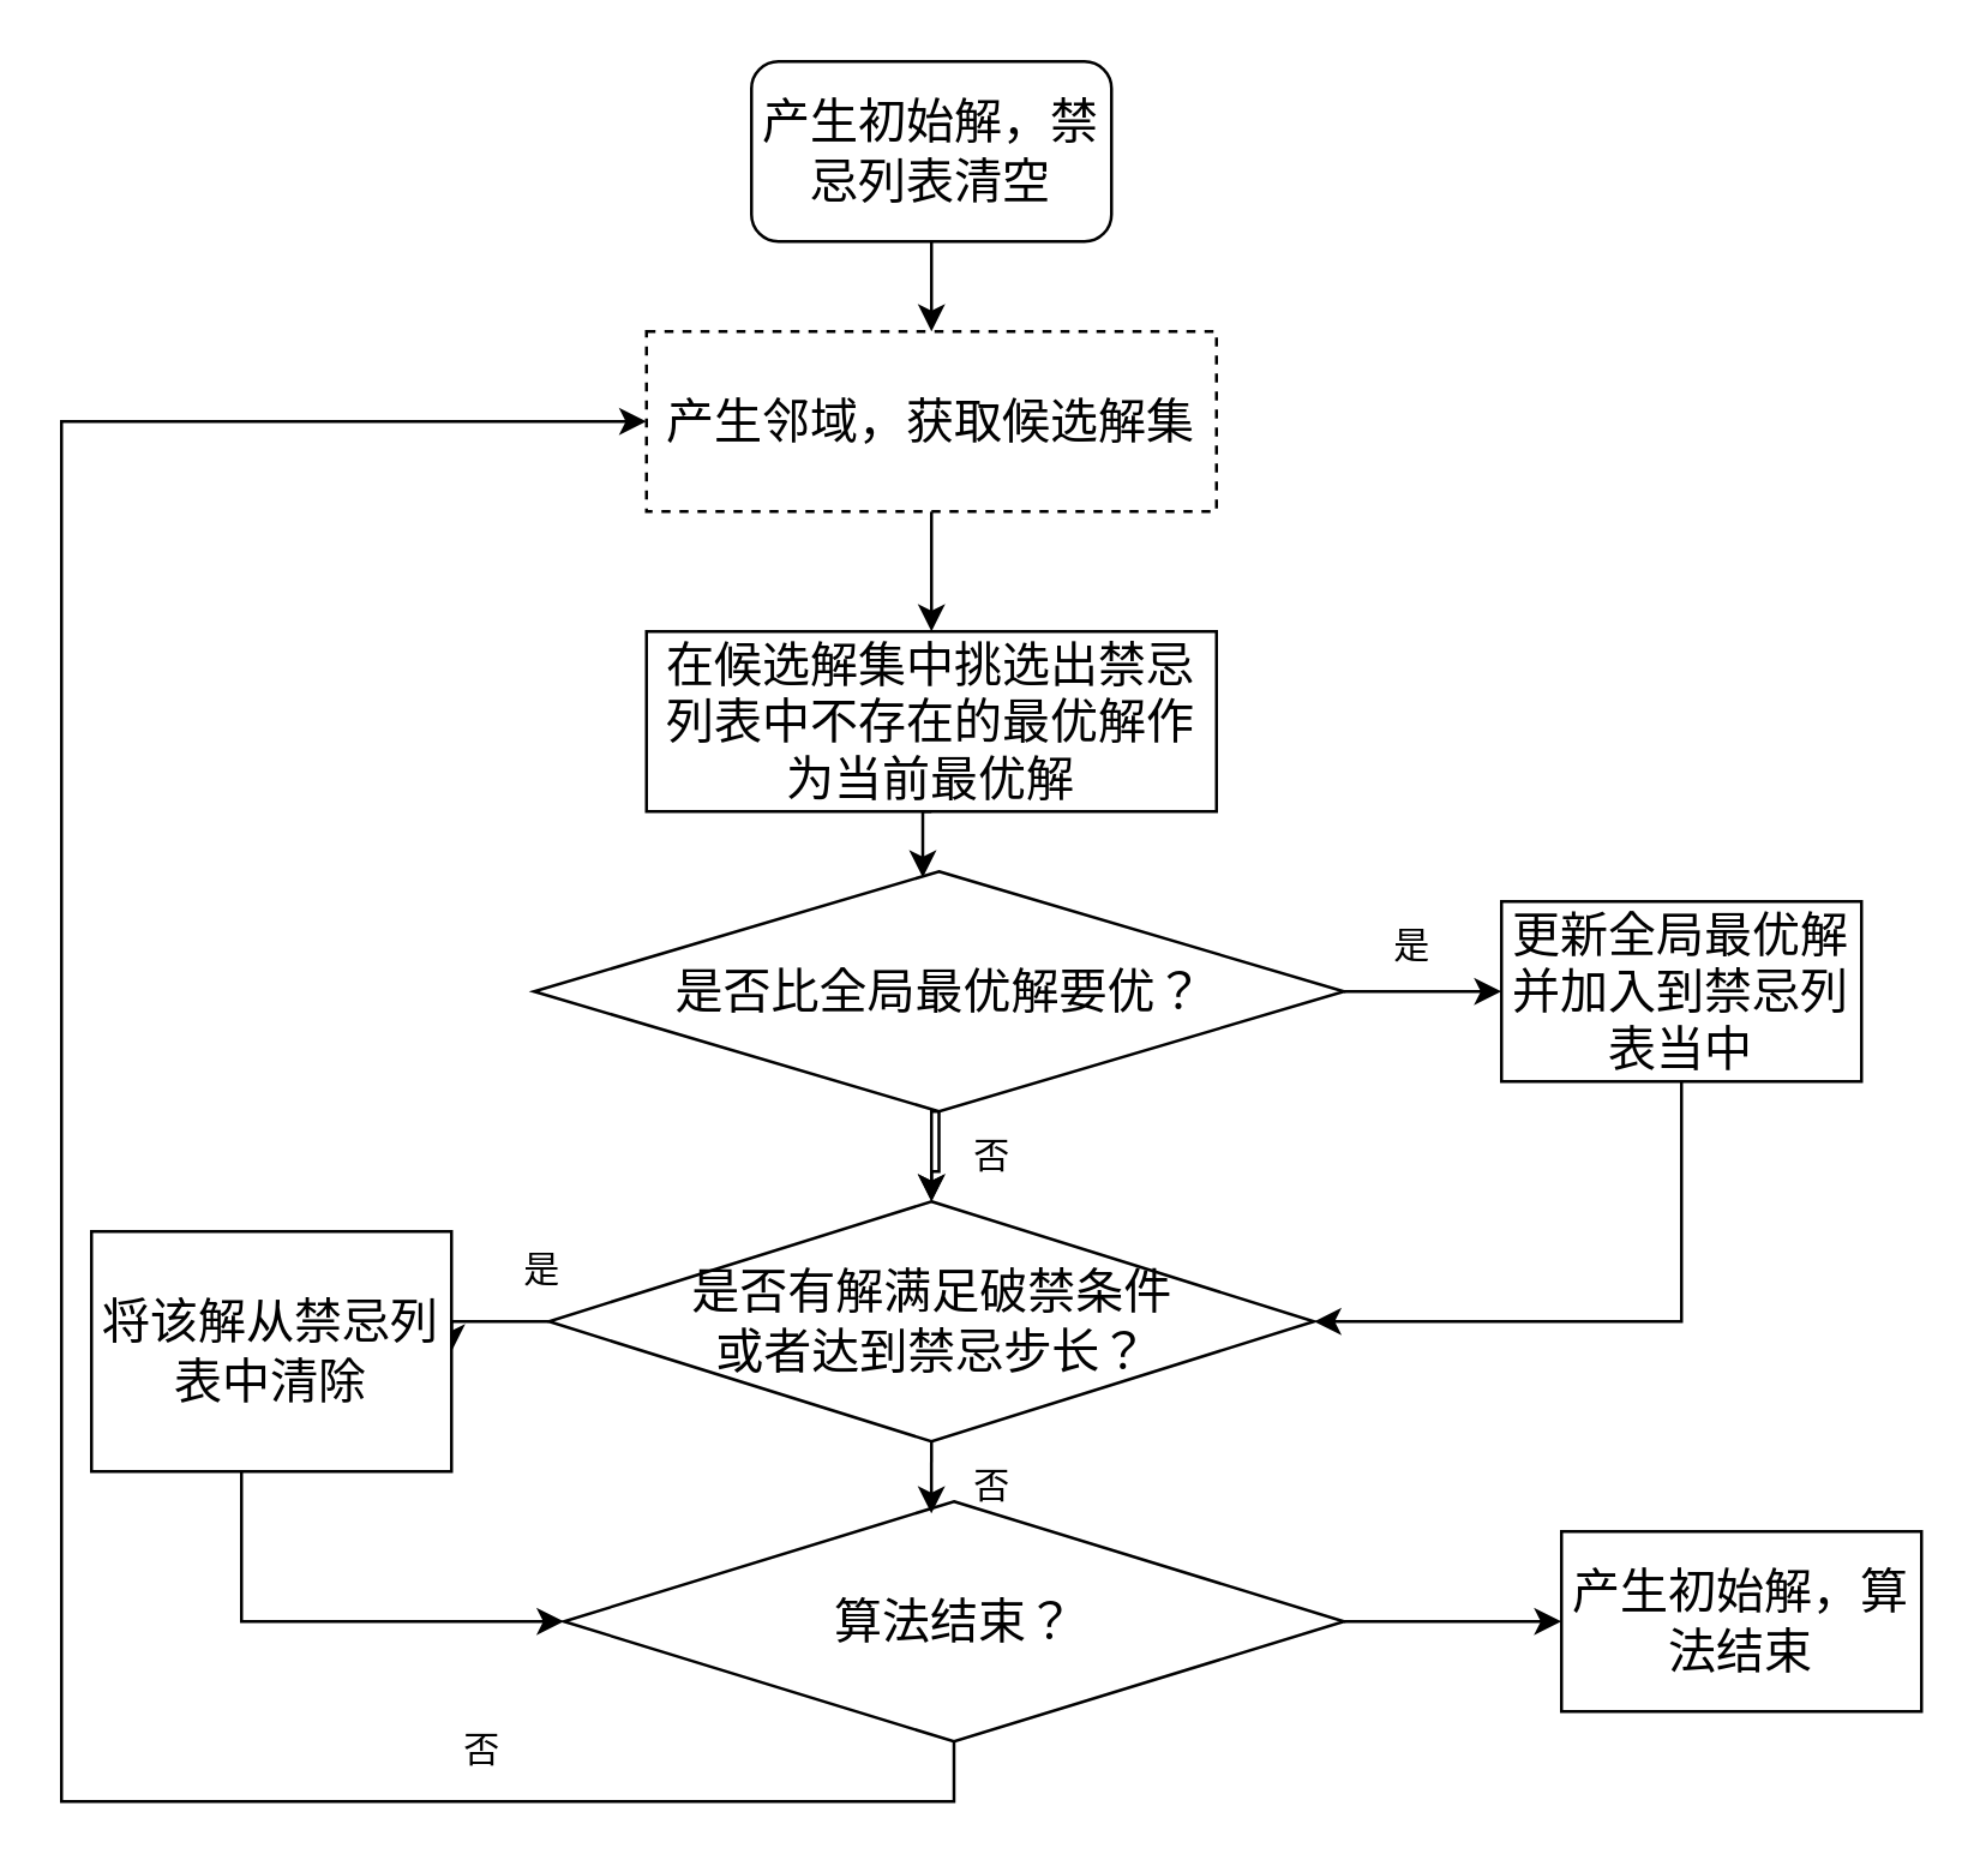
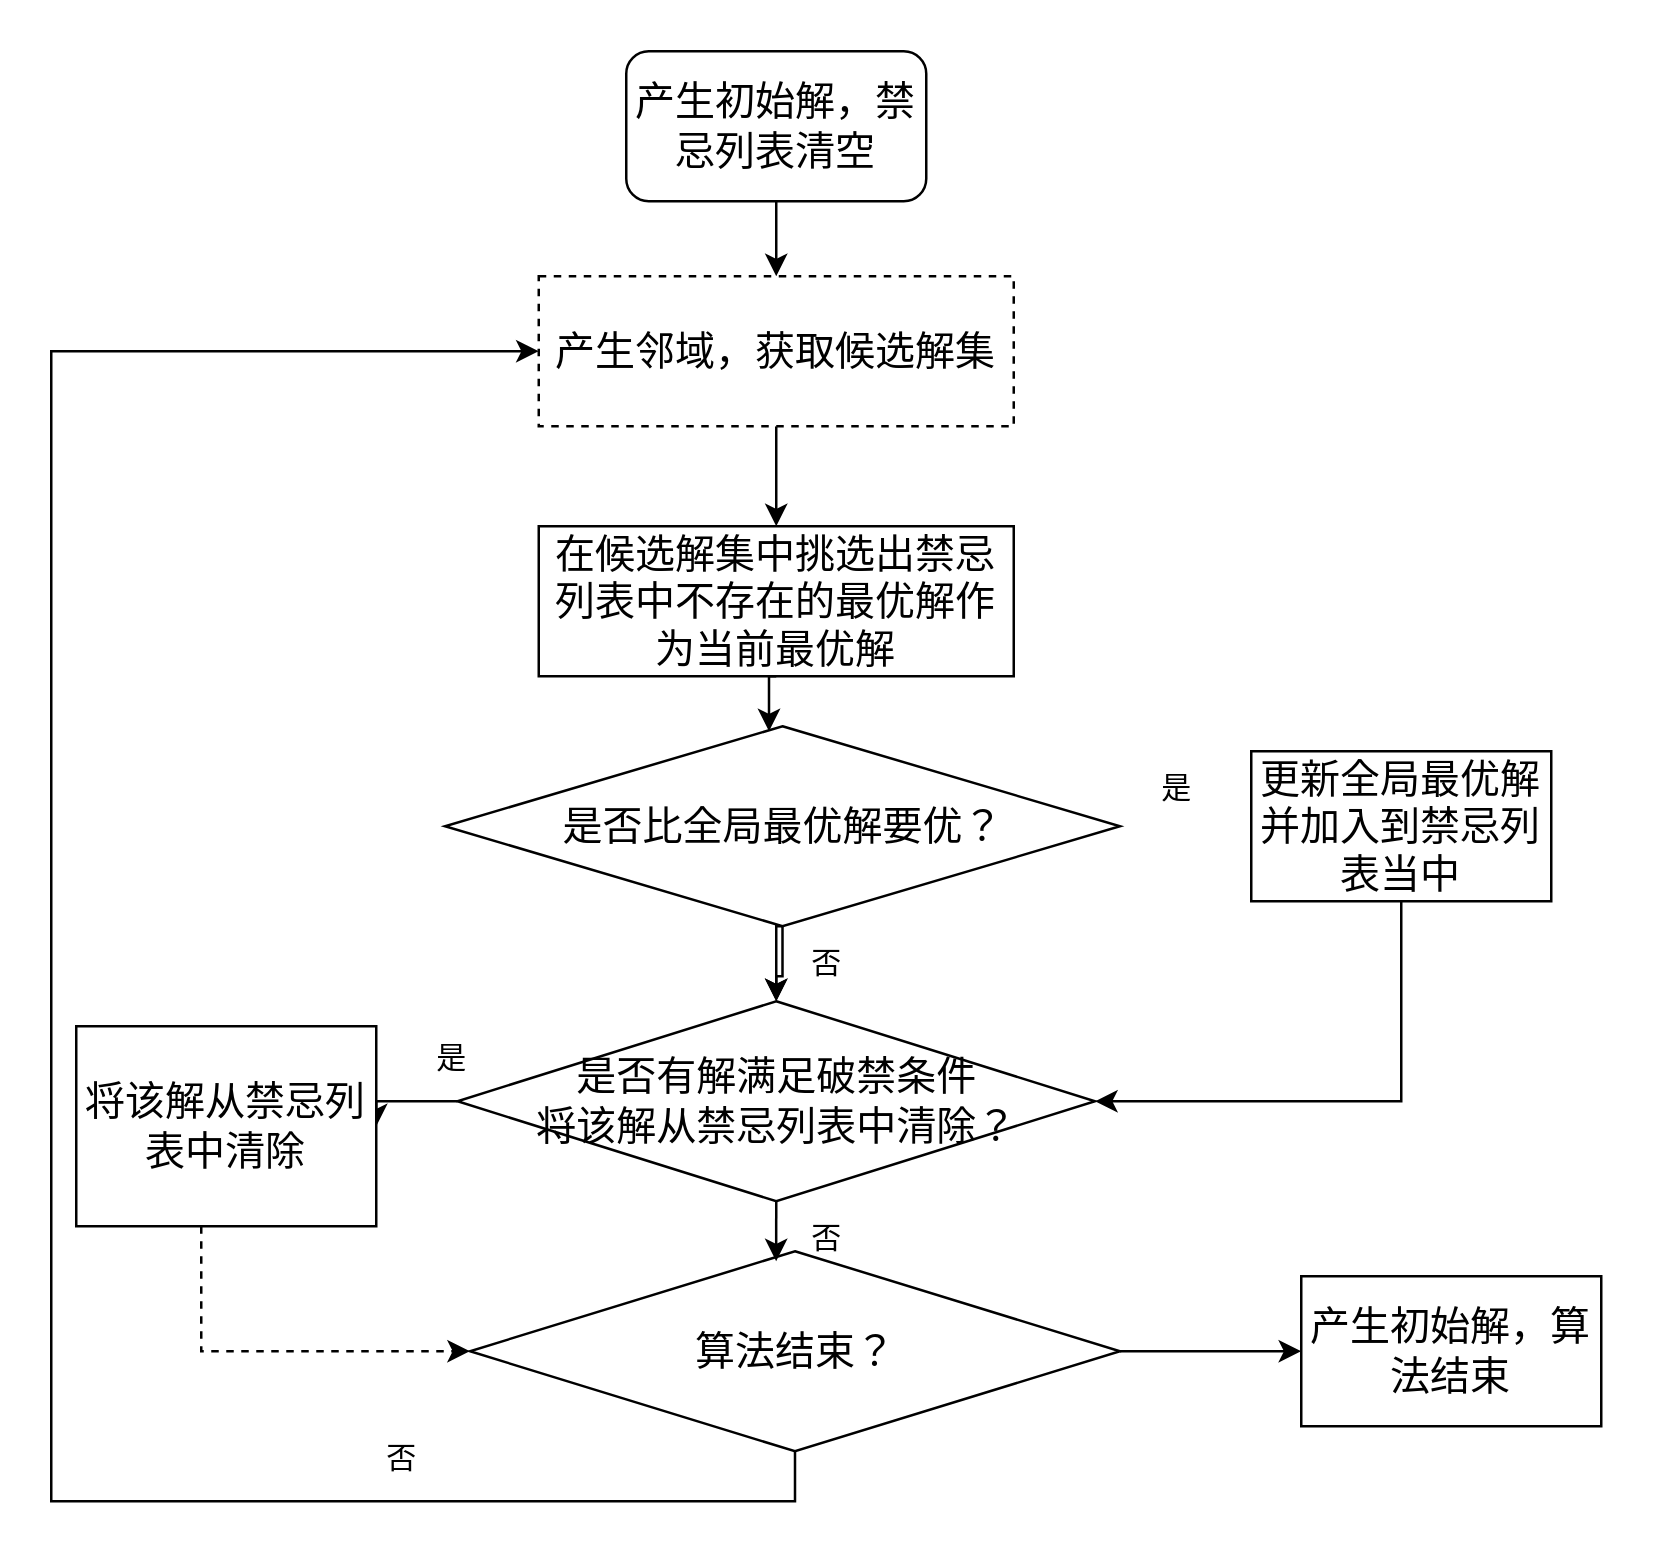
  <mxCell id="0" />
  <mxCell id="1" parent="0" />
  <mxCell id="2" style="edgeStyle=orthogonalEdgeStyle;rounded=0;orthogonalLoop=1;jettySize=auto;html=1;exitX=0.5;exitY=1;exitDx=0;exitDy=0;entryX=0.5;entryY=0;entryDx=0;entryDy=0;" edge="1" parent="1" source="3" target="8"><mxGeometry relative="1" as="geometry" /></mxCell>
  <mxCell id="3" value="&lt;font style=&quot;font-size: 16px;&quot;&gt;产生初始解，禁忌列表清空&lt;/font&gt;" style="rounded=1;whiteSpace=wrap;html=1;" vertex="1" parent="1"><mxGeometry x="250" y="20" width="120" height="60" as="geometry" /></mxCell>
  <mxCell id="4" style="edgeStyle=orthogonalEdgeStyle;rounded=0;orthogonalLoop=1;jettySize=auto;html=1;entryX=0;entryY=0.5;entryDx=0;entryDy=0;" edge="1" parent="1" source="6" target="8"><mxGeometry relative="1" as="geometry"><mxPoint x="10" y="260" as="targetPoint" /><Array as="points"><mxPoint x="318" y="600" /><mxPoint x="20" y="600" /><mxPoint x="20" y="140" /></Array></mxGeometry></mxCell>
  <mxCell id="5" style="edgeStyle=orthogonalEdgeStyle;rounded=0;orthogonalLoop=1;jettySize=auto;html=1;exitX=1;exitY=0.5;exitDx=0;exitDy=0;entryX=0;entryY=0.5;entryDx=0;entryDy=0;" edge="1" parent="1" source="6" target="27"><mxGeometry relative="1" as="geometry" /></mxCell>
  <mxCell id="6" value="&lt;font style=&quot;font-size: 16px;&quot;&gt;算法结束？&lt;/font&gt;" style="rhombus;whiteSpace=wrap;html=1;" vertex="1" parent="1"><mxGeometry x="187.5" y="500" width="260" height="80" as="geometry" /></mxCell>
  <mxCell id="7" style="edgeStyle=orthogonalEdgeStyle;rounded=0;orthogonalLoop=1;jettySize=auto;html=1;exitX=0.5;exitY=1;exitDx=0;exitDy=0;entryX=0.5;entryY=0;entryDx=0;entryDy=0;" edge="1" parent="1" source="8" target="10"><mxGeometry relative="1" as="geometry" /></mxCell>
  <mxCell id="8" value="&lt;font style=&quot;font-size: 16px;&quot;&gt;产生邻域，获取候选解集&lt;/font&gt;" style="rounded=0;whiteSpace=wrap;html=1;dashed=1;" vertex="1" parent="1"><mxGeometry x="215" y="110" width="190" height="60" as="geometry" /></mxCell>
  <mxCell id="9" style="edgeStyle=orthogonalEdgeStyle;rounded=0;orthogonalLoop=1;jettySize=auto;html=1;exitX=0.5;exitY=1;exitDx=0;exitDy=0;entryX=0.48;entryY=0.025;entryDx=0;entryDy=0;entryPerimeter=0;" edge="1" parent="1" source="10" target="17"><mxGeometry relative="1" as="geometry" /></mxCell>
  <mxCell id="10" value="&lt;font style=&quot;font-size: 16px;&quot;&gt;在候选解集中挑选出禁忌列表中不存在的最优解作为当前最优解&lt;/font&gt;" style="rounded=0;whiteSpace=wrap;html=1;" vertex="1" parent="1"><mxGeometry x="215" y="210" width="190" height="60" as="geometry" /></mxCell>
  <mxCell id="11" style="edgeStyle=orthogonalEdgeStyle;rounded=0;orthogonalLoop=1;jettySize=auto;html=1;exitX=0.5;exitY=1;exitDx=0;exitDy=0;entryX=0.471;entryY=0.05;entryDx=0;entryDy=0;entryPerimeter=0;" edge="1" parent="1" source="13" target="6"><mxGeometry relative="1" as="geometry" /></mxCell>
  <mxCell id="12" style="edgeStyle=orthogonalEdgeStyle;rounded=0;orthogonalLoop=1;jettySize=auto;html=1;exitX=0;exitY=0.5;exitDx=0;exitDy=0;entryX=1;entryY=0.5;entryDx=0;entryDy=0;" edge="1" parent="1" source="13" target="19"><mxGeometry relative="1" as="geometry" /></mxCell>
- <mxCell id="13" value="&lt;font style=&quot;font-size: 16px;&quot;&gt;是否有解满足破禁条件&lt;br&gt;或者达到禁忌步长？&lt;/font&gt;" style="rhombus;whiteSpace=wrap;html=1;" vertex="1" parent="1"><mxGeometry x="182.5" y="400" width="255" height="80" as="geometry" /></mxCell>
+ <mxCell id="13" value="&lt;font style=&quot;font-size: 16px;&quot;&gt;是否有解满足破禁条件&lt;br&gt;将该解从禁忌列表中清除？&lt;/font&gt;" style="rhombus;whiteSpace=wrap;html=1;" vertex="1" parent="1"><mxGeometry x="182.5" y="400" width="255" height="80" as="geometry" /></mxCell>
  <mxCell id="14" style="edgeStyle=orthogonalEdgeStyle;rounded=0;orthogonalLoop=1;jettySize=auto;html=1;exitX=0.5;exitY=1;exitDx=0;exitDy=0;entryX=0.5;entryY=0;entryDx=0;entryDy=0;" edge="1" parent="1" source="17" target="13"><mxGeometry relative="1" as="geometry" /></mxCell>
- <mxCell id="15" style="edgeStyle=orthogonalEdgeStyle;rounded=0;orthogonalLoop=1;jettySize=auto;html=1;exitX=1;exitY=0.5;exitDx=0;exitDy=0;entryX=0;entryY=0.5;entryDx=0;entryDy=0;" edge="1" parent="1" source="17" target="21"><mxGeometry relative="1" as="geometry" /></mxCell>
  <mxCell id="16" value="" style="edgeStyle=orthogonalEdgeStyle;rounded=0;orthogonalLoop=1;jettySize=auto;html=1;" edge="1" parent="1" source="17" target="13"><mxGeometry relative="1" as="geometry" /></mxCell>
  <mxCell id="17" value="&lt;font style=&quot;font-size: 16px;&quot;&gt;是否比全局最优解要优？&lt;/font&gt;" style="rhombus;whiteSpace=wrap;html=1;" vertex="1" parent="1"><mxGeometry x="177.5" y="290" width="270" height="80" as="geometry" /></mxCell>
- <mxCell id="18" style="edgeStyle=orthogonalEdgeStyle;rounded=0;orthogonalLoop=1;jettySize=auto;html=1;entryX=0;entryY=0.5;entryDx=0;entryDy=0;" edge="1" parent="1" source="19" target="6"><mxGeometry relative="1" as="geometry"><Array as="points"><mxPoint x="80" y="540" /></Array></mxGeometry></mxCell>
+ <mxCell id="18" style="edgeStyle=orthogonalEdgeStyle;rounded=0;orthogonalLoop=1;jettySize=auto;html=1;entryX=0;entryY=0.5;entryDx=0;entryDy=0;dashed=1;" edge="1" parent="1" source="19" target="6"><mxGeometry relative="1" as="geometry"><Array as="points"><mxPoint x="80" y="540" /></Array></mxGeometry></mxCell>
  <mxCell id="19" value="&lt;font style=&quot;font-size: 16px;&quot;&gt;将该解从禁忌列表中清除&lt;/font&gt;" style="rounded=0;whiteSpace=wrap;html=1;" vertex="1" parent="1"><mxGeometry x="30" y="410" width="120" height="80" as="geometry" /></mxCell>
  <mxCell id="20" style="edgeStyle=orthogonalEdgeStyle;rounded=0;orthogonalLoop=1;jettySize=auto;html=1;entryX=1;entryY=0.5;entryDx=0;entryDy=0;" edge="1" parent="1" source="21" target="13"><mxGeometry relative="1" as="geometry"><Array as="points"><mxPoint x="560" y="440" /></Array></mxGeometry></mxCell>
  <mxCell id="21" value="&lt;font style=&quot;font-size: 16px;&quot;&gt;更新全局最优解并加入到禁忌列表当中&lt;/font&gt;" style="rounded=0;whiteSpace=wrap;html=1;" vertex="1" parent="1"><mxGeometry x="500" y="300" width="120" height="60" as="geometry" /></mxCell>
  <mxCell id="22" value="否" style="text;html=1;align=center;verticalAlign=middle;resizable=0;points=[];autosize=1;strokeColor=none;fillColor=none;" vertex="1" parent="1"><mxGeometry x="310" y="370" width="40" height="30" as="geometry" /></mxCell>
  <mxCell id="23" value="否" style="text;html=1;align=center;verticalAlign=middle;resizable=0;points=[];autosize=1;strokeColor=none;fillColor=none;" vertex="1" parent="1"><mxGeometry x="310" y="480" width="40" height="30" as="geometry" /></mxCell>
  <mxCell id="24" value="是" style="text;html=1;align=center;verticalAlign=middle;resizable=0;points=[];autosize=1;strokeColor=none;fillColor=none;" vertex="1" parent="1"><mxGeometry x="450" y="300" width="40" height="30" as="geometry" /></mxCell>
  <mxCell id="25" value="是" style="text;html=1;align=center;verticalAlign=middle;resizable=0;points=[];autosize=1;strokeColor=none;fillColor=none;" vertex="1" parent="1"><mxGeometry x="160" y="408" width="40" height="30" as="geometry" /></mxCell>
  <mxCell id="26" value="否" style="text;html=1;align=center;verticalAlign=middle;resizable=0;points=[];autosize=1;strokeColor=none;fillColor=none;" vertex="1" parent="1"><mxGeometry x="140" y="568" width="40" height="30" as="geometry" /></mxCell>
  <mxCell id="27" value="&lt;font style=&quot;font-size: 16px;&quot;&gt;产生初始解，算法结束&lt;/font&gt;" style="rounded=0;whiteSpace=wrap;html=1;" vertex="1" parent="1"><mxGeometry x="520" y="510" width="120" height="60" as="geometry" /></mxCell>
